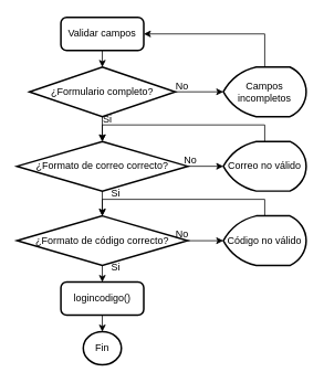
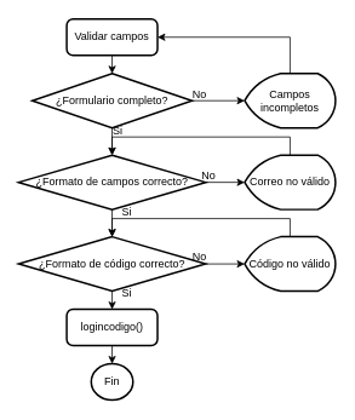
  <mxCell id="0" />
  <mxCell id="1" parent="0" />
  <mxCell id="2" value="Fin" style="strokeWidth=2;html=1;shape=mxgraph.flowchart.start_1;whiteSpace=wrap;" vertex="1" parent="1"><mxGeometry x="100" y="400" width="46" height="40" as="geometry" /></mxCell>
  <mxCell id="3" value="Validar campos" style="rounded=1;whiteSpace=wrap;html=1;absoluteArcSize=1;arcSize=14;strokeWidth=2;" vertex="1" parent="1"><mxGeometry x="73" y="20" width="100" height="40" as="geometry" /></mxCell>
  <mxCell id="4" value="¿Formulario completo?" style="strokeWidth=2;html=1;shape=mxgraph.flowchart.decision;whiteSpace=wrap;" vertex="1" parent="1"><mxGeometry x="35" y="80" width="176" height="60" as="geometry" /></mxCell>
  <mxCell id="5" style="edgeStyle=orthogonalEdgeStyle;rounded=0;orthogonalLoop=1;jettySize=auto;html=1;exitX=0.5;exitY=0;exitDx=0;exitDy=0;exitPerimeter=0;entryX=1;entryY=0.5;entryDx=0;entryDy=0;" edge="1" parent="1" source="6" target="3"><mxGeometry relative="1" as="geometry" /></mxCell>
  <mxCell id="6" value="Campos incompletos" style="strokeWidth=2;html=1;shape=mxgraph.flowchart.display;whiteSpace=wrap;" vertex="1" parent="1"><mxGeometry x="269" y="80" width="100" height="60" as="geometry" /></mxCell>
  <mxCell id="7" style="edgeStyle=orthogonalEdgeStyle;rounded=0;orthogonalLoop=1;jettySize=auto;html=1;exitX=1;exitY=0.5;exitDx=0;exitDy=0;exitPerimeter=0;entryX=0;entryY=0.5;entryDx=0;entryDy=0;entryPerimeter=0;" edge="1" parent="1" source="4" target="6"><mxGeometry relative="1" as="geometry" /></mxCell>
  <mxCell id="8" style="edgeStyle=orthogonalEdgeStyle;rounded=0;orthogonalLoop=1;jettySize=auto;html=1;exitX=0.5;exitY=1;exitDx=0;exitDy=0;entryX=0.5;entryY=0;entryDx=0;entryDy=0;entryPerimeter=0;" edge="1" parent="1" source="3" target="4"><mxGeometry relative="1" as="geometry" /></mxCell>
- <mxCell id="9" value="¿Formato de correo correcto?" style="strokeWidth=2;html=1;shape=mxgraph.flowchart.decision;whiteSpace=wrap;" vertex="1" parent="1"><mxGeometry x="20" y="170" width="206" height="60" as="geometry" /></mxCell>
+ <mxCell id="9" value="¿Formato de campos correcto?" style="strokeWidth=2;html=1;shape=mxgraph.flowchart.decision;whiteSpace=wrap;" vertex="1" parent="1"><mxGeometry x="20" y="170" width="206" height="60" as="geometry" /></mxCell>
  <mxCell id="10" style="edgeStyle=orthogonalEdgeStyle;rounded=0;orthogonalLoop=1;jettySize=auto;html=1;exitX=0.5;exitY=1;exitDx=0;exitDy=0;exitPerimeter=0;entryX=0.5;entryY=0;entryDx=0;entryDy=0;entryPerimeter=0;" edge="1" parent="1" source="4" target="9"><mxGeometry relative="1" as="geometry" /></mxCell>
  <mxCell id="11" value="Correo no válido" style="strokeWidth=2;html=1;shape=mxgraph.flowchart.display;whiteSpace=wrap;" vertex="1" parent="1"><mxGeometry x="269" y="170" width="100" height="60" as="geometry" /></mxCell>
  <mxCell id="12" style="edgeStyle=orthogonalEdgeStyle;rounded=0;orthogonalLoop=1;jettySize=auto;html=1;exitX=1;exitY=0.5;exitDx=0;exitDy=0;exitPerimeter=0;entryX=0;entryY=0.5;entryDx=0;entryDy=0;entryPerimeter=0;" edge="1" parent="1" source="9" target="11"><mxGeometry relative="1" as="geometry" /></mxCell>
  <mxCell id="13" style="edgeStyle=orthogonalEdgeStyle;rounded=0;orthogonalLoop=1;jettySize=auto;html=1;exitX=0.5;exitY=0;exitDx=0;exitDy=0;exitPerimeter=0;entryX=0.5;entryY=0;entryDx=0;entryDy=0;entryPerimeter=0;" edge="1" parent="1" source="11" target="9"><mxGeometry relative="1" as="geometry" /></mxCell>
  <mxCell id="14" style="edgeStyle=orthogonalEdgeStyle;rounded=0;orthogonalLoop=1;jettySize=auto;html=1;exitX=0.5;exitY=1;exitDx=0;exitDy=0;exitPerimeter=0;entryX=0.5;entryY=0;entryDx=0;entryDy=0;" edge="1" parent="1" source="15" target="20"><mxGeometry relative="1" as="geometry" /></mxCell>
  <mxCell id="15" value="¿Formato de código correcto?" style="strokeWidth=2;html=1;shape=mxgraph.flowchart.decision;whiteSpace=wrap;" vertex="1" parent="1"><mxGeometry x="20" y="260" width="206" height="60" as="geometry" /></mxCell>
  <mxCell id="16" value="Código no válido" style="strokeWidth=2;html=1;shape=mxgraph.flowchart.display;whiteSpace=wrap;" vertex="1" parent="1"><mxGeometry x="269" y="260" width="100" height="60" as="geometry" /></mxCell>
  <mxCell id="17" style="edgeStyle=orthogonalEdgeStyle;rounded=0;orthogonalLoop=1;jettySize=auto;html=1;exitX=1;exitY=0.5;exitDx=0;exitDy=0;exitPerimeter=0;entryX=0;entryY=0.5;entryDx=0;entryDy=0;entryPerimeter=0;" edge="1" parent="1" source="15" target="16"><mxGeometry relative="1" as="geometry" /></mxCell>
  <mxCell id="18" style="edgeStyle=orthogonalEdgeStyle;rounded=0;orthogonalLoop=1;jettySize=auto;html=1;exitX=0.5;exitY=1;exitDx=0;exitDy=0;exitPerimeter=0;entryX=0.5;entryY=0;entryDx=0;entryDy=0;entryPerimeter=0;" edge="1" parent="1" source="9" target="15"><mxGeometry relative="1" as="geometry" /></mxCell>
  <mxCell id="19" style="edgeStyle=orthogonalEdgeStyle;rounded=0;orthogonalLoop=1;jettySize=auto;html=1;exitX=0.5;exitY=0;exitDx=0;exitDy=0;exitPerimeter=0;entryX=0.5;entryY=0;entryDx=0;entryDy=0;entryPerimeter=0;" edge="1" parent="1" source="16" target="15"><mxGeometry relative="1" as="geometry" /></mxCell>
  <mxCell id="20" value="logincodigo()" style="rounded=1;whiteSpace=wrap;html=1;absoluteArcSize=1;arcSize=14;strokeWidth=2;" vertex="1" parent="1"><mxGeometry x="73" y="340" width="100" height="40" as="geometry" /></mxCell>
  <mxCell id="21" style="edgeStyle=orthogonalEdgeStyle;rounded=0;orthogonalLoop=1;jettySize=auto;html=1;exitX=0.5;exitY=1;exitDx=0;exitDy=0;entryX=0.5;entryY=0;entryDx=0;entryDy=0;entryPerimeter=0;" edge="1" parent="1" source="20" target="2"><mxGeometry relative="1" as="geometry" /></mxCell>
  <mxCell id="22" value="Si" style="text;html=1;align=center;verticalAlign=middle;resizable=0;points=[];autosize=1;strokeColor=none;fillColor=none;" vertex="1" parent="1"><mxGeometry x="114" y="128" width="30" height="30" as="geometry" /></mxCell>
  <mxCell id="23" value="No" style="text;html=1;align=center;verticalAlign=middle;resizable=0;points=[];autosize=1;strokeColor=none;fillColor=none;" vertex="1" parent="1"><mxGeometry x="199" y="88" width="40" height="30" as="geometry" /></mxCell>
  <mxCell id="24" value="Si" style="text;html=1;align=center;verticalAlign=middle;resizable=0;points=[];autosize=1;strokeColor=none;fillColor=none;" vertex="1" parent="1"><mxGeometry x="124" y="218" width="30" height="30" as="geometry" /></mxCell>
  <mxCell id="25" value="No" style="text;html=1;align=center;verticalAlign=middle;resizable=0;points=[];autosize=1;strokeColor=none;fillColor=none;" vertex="1" parent="1"><mxGeometry x="209" y="178" width="40" height="30" as="geometry" /></mxCell>
  <mxCell id="26" value="Si" style="text;html=1;align=center;verticalAlign=middle;resizable=0;points=[];autosize=1;strokeColor=none;fillColor=none;" vertex="1" parent="1"><mxGeometry x="124" y="308" width="30" height="30" as="geometry" /></mxCell>
  <mxCell id="27" value="No" style="text;html=1;align=center;verticalAlign=middle;resizable=0;points=[];autosize=1;strokeColor=none;fillColor=none;" vertex="1" parent="1"><mxGeometry x="199" y="268" width="40" height="30" as="geometry" /></mxCell>
